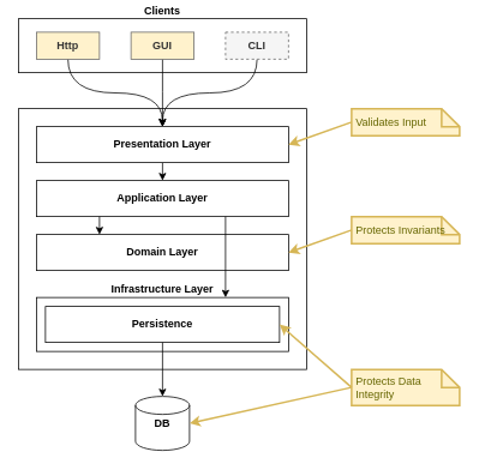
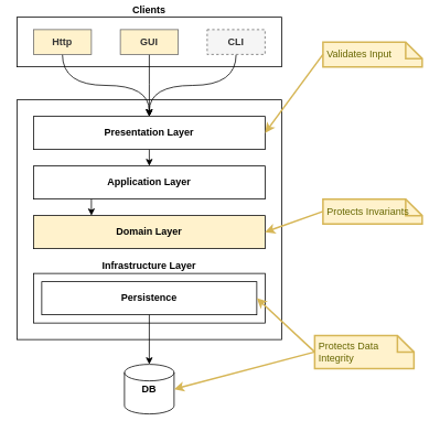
  <mxCell id="0" />
  <mxCell id="1" parent="0" />
  <mxCell id="2" value="" style="rounded=0;whiteSpace=wrap;html=1;strokeWidth=1;" vertex="1" parent="1"><mxGeometry x="20" y="120" width="320" height="290" as="geometry" /></mxCell>
  <mxCell id="3" value="Clients" style="rounded=0;whiteSpace=wrap;html=1;labelPosition=center;verticalLabelPosition=top;align=center;verticalAlign=bottom;fontStyle=1" vertex="1" parent="1"><mxGeometry x="20" y="20" width="320" height="60" as="geometry" /></mxCell>
  <mxCell id="4" value="Application Layer" style="rounded=0;whiteSpace=wrap;html=1;fontStyle=1" vertex="1" parent="1"><mxGeometry x="40" y="200" width="280" height="40" as="geometry" /></mxCell>
  <mxCell id="5" style="edgeStyle=orthogonalEdgeStyle;rounded=0;orthogonalLoop=1;jettySize=auto;html=1;exitX=0.5;exitY=1;exitDx=0;exitDy=0;entryX=0.5;entryY=0;entryDx=0;entryDy=0;" edge="1" parent="1" source="6" target="4"><mxGeometry relative="1" as="geometry" /></mxCell>
  <mxCell id="6" value="Presentation Layer" style="rounded=0;whiteSpace=wrap;html=1;fontStyle=1" vertex="1" parent="1"><mxGeometry x="40" y="140" width="280" height="40" as="geometry" /></mxCell>
  <mxCell id="7" value="Infrastructure Layer" style="rounded=0;whiteSpace=wrap;html=1;labelPosition=center;verticalLabelPosition=top;align=center;verticalAlign=bottom;fontStyle=1" vertex="1" parent="1"><mxGeometry x="40" y="330" width="280" height="60" as="geometry" /></mxCell>
  <mxCell id="8" value="Persistence" style="rounded=0;whiteSpace=wrap;html=1;fontStyle=1" vertex="1" parent="1"><mxGeometry x="50" y="340" width="260" height="40" as="geometry" /></mxCell>
- <mxCell id="9" value="Domain Layer" style="rounded=0;whiteSpace=wrap;html=1;fontStyle=1" vertex="1" parent="1"><mxGeometry x="40" y="260" width="280" height="40" as="geometry" /></mxCell>
+ <mxCell id="9" value="Domain Layer" style="rounded=0;whiteSpace=wrap;html=1;fontStyle=1;fillColor=#fff2cc;" vertex="1" parent="1"><mxGeometry x="40" y="260" width="280" height="40" as="geometry" /></mxCell>
  <mxCell id="10" style="edgeStyle=orthogonalEdgeStyle;rounded=0;orthogonalLoop=1;jettySize=auto;html=1;curved=1;" edge="1" parent="1" source="11" target="6"><mxGeometry relative="1" as="geometry" /></mxCell>
  <mxCell id="11" value="Http" style="rounded=0;whiteSpace=wrap;html=1;fillColor=#fff2cc;fontColor=#333333;strokeColor=#666666;fontStyle=1;" vertex="1" parent="1"><mxGeometry x="40" y="35" width="70" height="30" as="geometry" /></mxCell>
  <mxCell id="12" style="edgeStyle=orthogonalEdgeStyle;rounded=0;orthogonalLoop=1;jettySize=auto;html=1;exitX=0.5;exitY=1;exitDx=0;exitDy=0;curved=1;" edge="1" parent="1" source="13"><mxGeometry relative="1" as="geometry"><mxPoint x="180" y="140" as="targetPoint" /></mxGeometry></mxCell>
  <mxCell id="13" value="GUI" style="rounded=0;whiteSpace=wrap;html=1;fillColor=#fff2cc;fontColor=#333333;strokeColor=#666666;fontStyle=1;" vertex="1" parent="1"><mxGeometry x="145" y="35" width="70" height="30" as="geometry" /></mxCell>
  <mxCell id="14" style="edgeStyle=orthogonalEdgeStyle;rounded=0;orthogonalLoop=1;jettySize=auto;html=1;exitX=0.5;exitY=1;exitDx=0;exitDy=0;entryX=0.5;entryY=0;entryDx=0;entryDy=0;curved=1;" edge="1" parent="1" source="15" target="6"><mxGeometry relative="1" as="geometry" /></mxCell>
  <mxCell id="15" value="CLI" style="rounded=0;whiteSpace=wrap;html=1;fillColor=#f5f5f5;fontColor=#333333;strokeColor=#666666;fontStyle=1;dashed=1;" vertex="1" parent="1"><mxGeometry x="250" y="35" width="70" height="30" as="geometry" /></mxCell>
  <mxCell id="16" value="DB" style="strokeWidth=1;html=1;shape=mxgraph.flowchart.database;whiteSpace=wrap;fontStyle=1" vertex="1" parent="1"><mxGeometry x="150" y="440" width="60" height="60" as="geometry" /></mxCell>
  <mxCell id="17" style="edgeStyle=orthogonalEdgeStyle;rounded=0;orthogonalLoop=1;jettySize=auto;html=1;exitX=0.5;exitY=1;exitDx=0;exitDy=0;entryX=0.5;entryY=0;entryDx=0;entryDy=0;entryPerimeter=0;" edge="1" parent="1" source="8" target="16"><mxGeometry relative="1" as="geometry"><mxPoint x="190" y="390" as="sourcePoint" /><mxPoint x="190" y="470" as="targetPoint" /></mxGeometry></mxCell>
  <mxCell id="18" style="edgeStyle=orthogonalEdgeStyle;rounded=0;orthogonalLoop=1;jettySize=auto;html=1;exitX=0.25;exitY=1;exitDx=0;exitDy=0;" edge="1" parent="1" source="4"><mxGeometry relative="1" as="geometry"><mxPoint x="260" y="250" as="sourcePoint" /><mxPoint x="110" y="260" as="targetPoint" /></mxGeometry></mxCell>
- <mxCell id="19" style="edgeStyle=orthogonalEdgeStyle;rounded=0;orthogonalLoop=1;jettySize=auto;html=1;exitX=0.75;exitY=1;exitDx=0;exitDy=0;entryX=0.75;entryY=0;entryDx=0;entryDy=0;" edge="1" parent="1" source="4" target="7"><mxGeometry relative="1" as="geometry" /></mxCell>
  <mxCell id="20" style="rounded=0;orthogonalLoop=1;jettySize=auto;html=1;fillColor=#fff2cc;strokeColor=#d6b656;strokeWidth=2;exitX=0;exitY=0.5;exitDx=0;exitDy=0;exitPerimeter=0;entryX=1;entryY=0.5;entryDx=0;entryDy=0;" edge="1" parent="1" source="21" target="9"><mxGeometry relative="1" as="geometry" /></mxCell>
  <mxCell id="21" value="Protects Invariants" style="shape=note;strokeWidth=2;fontSize=12;size=20;whiteSpace=wrap;html=1;fillColor=#fff2cc;strokeColor=#d6b656;fontColor=#666600;align=left;spacing=5;" vertex="1" parent="1"><mxGeometry x="390" y="240" width="120" height="30" as="geometry" /></mxCell>
- <mxCell id="22" value="Validates Input" style="shape=note;strokeWidth=2;fontSize=12;size=20;whiteSpace=wrap;html=1;fillColor=#fff2cc;strokeColor=#d6b656;fontColor=#666600;align=left;spacing=5;" vertex="1" parent="1"><mxGeometry x="390" y="120" width="120" height="30" as="geometry" /></mxCell>
+ <mxCell id="22" value="Validates Input" style="shape=note;strokeWidth=2;fontSize=12;size=20;whiteSpace=wrap;html=1;fillColor=#fff2cc;strokeColor=#d6b656;fontColor=#666600;align=left;spacing=5;" vertex="1" parent="1"><mxGeometry x="390" y="50" width="120" height="30" as="geometry" /></mxCell>
  <mxCell id="23" style="rounded=0;orthogonalLoop=1;jettySize=auto;html=1;fillColor=#fff2cc;strokeColor=#d6b656;strokeWidth=2;exitX=0;exitY=0.5;exitDx=0;exitDy=0;exitPerimeter=0;entryX=1;entryY=0.5;entryDx=0;entryDy=0;" edge="1" parent="1" source="22" target="6"><mxGeometry relative="1" as="geometry"><mxPoint x="400" y="265" as="sourcePoint" /><mxPoint x="330" y="273" as="targetPoint" /></mxGeometry></mxCell>
- <mxCell id="24" value="Protects Data&amp;nbsp;&lt;br&gt;Integrity" style="shape=note;strokeWidth=2;fontSize=12;size=20;whiteSpace=wrap;html=1;fillColor=#fff2cc;strokeColor=#d6b656;fontColor=#666600;align=left;spacing=5;" vertex="1" parent="1"><mxGeometry x="390" y="410" width="120" height="40" as="geometry" /></mxCell>
+ <mxCell id="24" value="Protects Data&amp;nbsp;&lt;br&gt;Integrity" style="shape=note;strokeWidth=2;fontSize=12;size=20;whiteSpace=wrap;html=1;fillColor=#fff2cc;strokeColor=#d6b656;fontColor=#666600;align=left;spacing=5;" vertex="1" parent="1"><mxGeometry x="380" y="405" width="120" height="40" as="geometry" /></mxCell>
  <mxCell id="25" style="rounded=0;orthogonalLoop=1;jettySize=auto;html=1;fillColor=#fff2cc;strokeColor=#d6b656;strokeWidth=2;exitX=0;exitY=0.5;exitDx=0;exitDy=0;exitPerimeter=0;entryX=1;entryY=0.5;entryDx=0;entryDy=0;" edge="1" parent="1" source="24" target="8"><mxGeometry relative="1" as="geometry"><mxPoint x="400" y="265" as="sourcePoint" /><mxPoint x="330" y="290" as="targetPoint" /></mxGeometry></mxCell>
  <mxCell id="26" style="rounded=0;orthogonalLoop=1;jettySize=auto;html=1;fillColor=#fff2cc;strokeColor=#d6b656;strokeWidth=2;exitX=0;exitY=0.5;exitDx=0;exitDy=0;exitPerimeter=0;entryX=1;entryY=0.5;entryDx=0;entryDy=0;entryPerimeter=0;" edge="1" parent="1" source="24" target="16"><mxGeometry relative="1" as="geometry"><mxPoint x="400" y="360" as="sourcePoint" /><mxPoint x="320" y="370" as="targetPoint" /></mxGeometry></mxCell>
